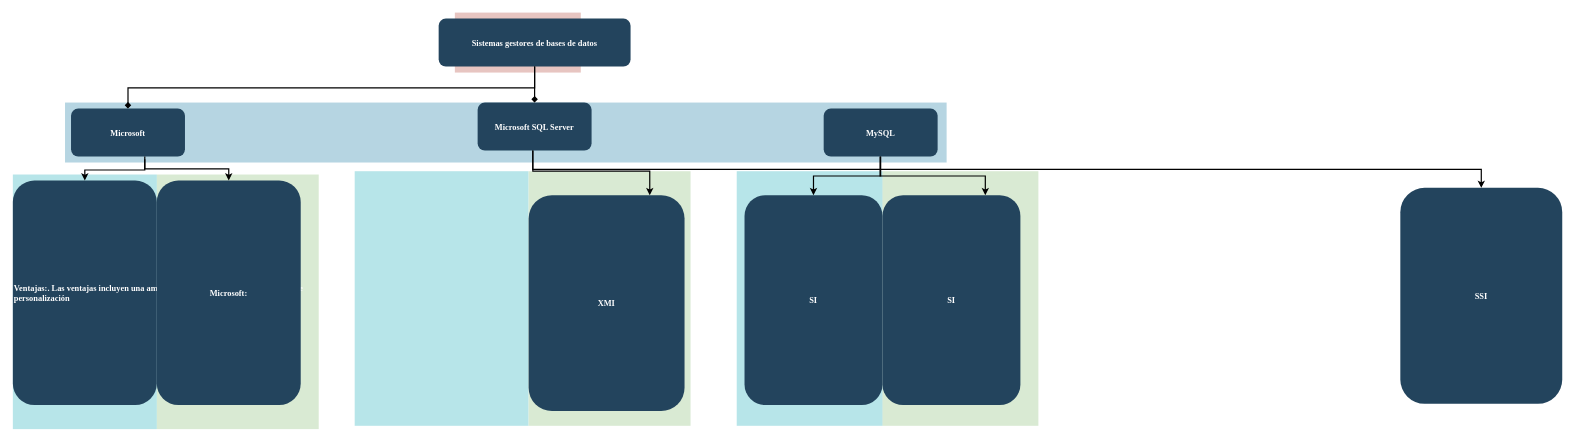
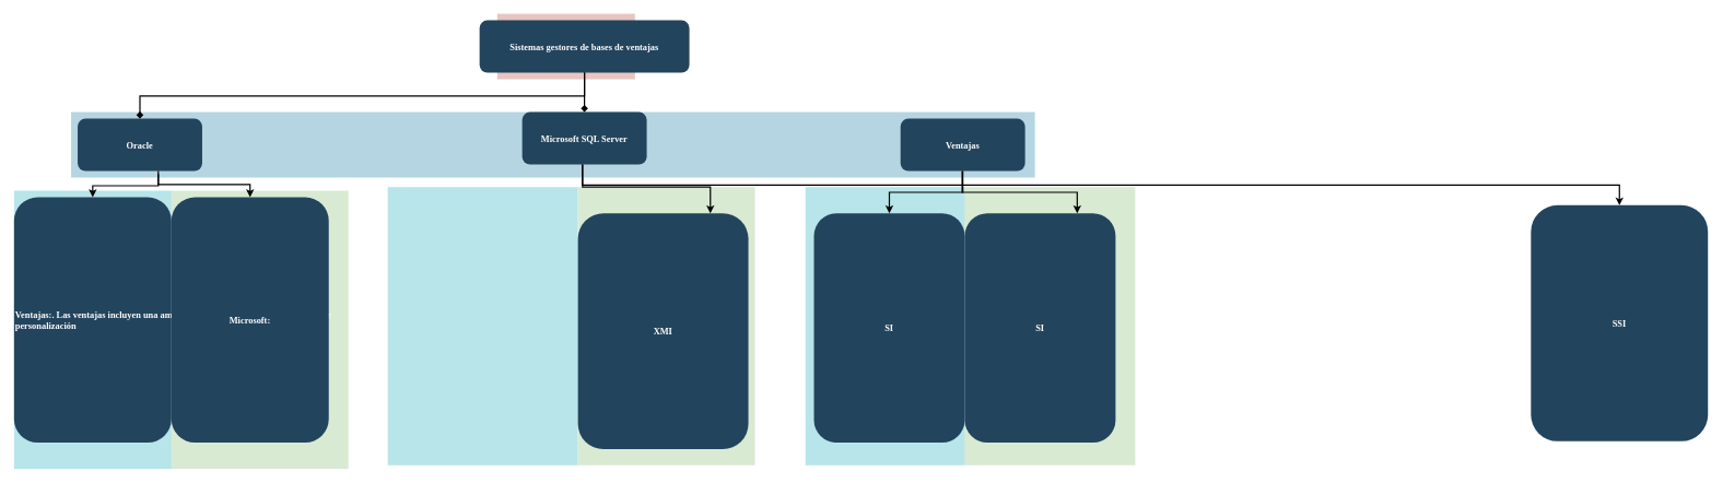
  <mxCell id="0" />
  <mxCell id="1" parent="0" />
  <mxCell id="2" value="" style="fillColor=#D9EAD3;strokeColor=none" vertex="1" parent="1"><mxGeometry x="1470" y="285" width="260" height="424.5" as="geometry" /></mxCell>
  <mxCell id="3" value="" style="fillColor=#12AAB5;strokeColor=none;opacity=30;" vertex="1" parent="1"><mxGeometry x="1227" y="285" width="243" height="424.5" as="geometry" /></mxCell>
  <mxCell id="4" value="" style="fillColor=#12AAB5;strokeColor=none;opacity=30;" vertex="1" parent="1"><mxGeometry x="590" y="285" width="290" height="424.5" as="geometry" /></mxCell>
  <mxCell id="5" value="" style="fillColor=#D9EAD3;strokeColor=none" vertex="1" parent="1"><mxGeometry x="880" y="285" width="270" height="424.5" as="geometry" /></mxCell>
  <mxCell id="6" value="" style="fillColor=#AE4132;strokeColor=none;opacity=30;" parent="1" vertex="1"><mxGeometry x="757" y="20.5" width="210" height="100.0" as="geometry" /></mxCell>
  <mxCell id="7" value="" style="fillColor=#10739E;strokeColor=none;opacity=30;" parent="1" vertex="1"><mxGeometry x="107" y="170.5" width="1470" height="100.0" as="geometry" /></mxCell>
  <mxCell id="8" value="" style="fillColor=#D9EAD3;strokeColor=none" parent="1" vertex="1"><mxGeometry x="260" y="290.5" width="270" height="424.5" as="geometry" /></mxCell>
  <mxCell id="9" value="" style="fillColor=#12AAB5;strokeColor=none;opacity=30;" parent="1" vertex="1"><mxGeometry x="20" y="290.5" width="240" height="424.5" as="geometry" /></mxCell>
- <mxCell id="10" value="Sistemas gestores de bases de datos" style="rounded=1;fillColor=#23445D;gradientColor=none;strokeColor=none;fontColor=#FFFFFF;fontStyle=1;fontFamily=Tahoma;fontSize=14" parent="1" vertex="1"><mxGeometry x="730" y="30.5" width="320" height="80" as="geometry" /></mxCell>
- <mxCell id="11" value="MySQL" style="rounded=1;fillColor=#23445D;gradientColor=none;strokeColor=none;fontColor=#FFFFFF;fontStyle=1;fontFamily=Tahoma;fontSize=14" parent="1" vertex="1"><mxGeometry x="1372" y="180.5" width="190" height="80" as="geometry" /></mxCell>
+ <mxCell id="10" value="Sistemas gestores de bases de ventajas" style="rounded=1;fillColor=#23445D;gradientColor=none;strokeColor=none;fontColor=#FFFFFF;fontStyle=1;fontFamily=Tahoma;fontSize=14" parent="1" vertex="1"><mxGeometry x="730" y="30.5" width="320" height="80" as="geometry" /></mxCell>
+ <mxCell id="11" value="Ventajas" style="rounded=1;fillColor=#23445D;gradientColor=none;strokeColor=none;fontColor=#FFFFFF;fontStyle=1;fontFamily=Tahoma;fontSize=14" parent="1" vertex="1"><mxGeometry x="1372" y="180.5" width="190" height="80" as="geometry" /></mxCell>
  <mxCell id="12" value="Microsoft SQL Server" style="rounded=1;fillColor=#23445D;gradientColor=none;strokeColor=none;fontColor=#FFFFFF;fontStyle=1;fontFamily=Tahoma;fontSize=14" parent="1" vertex="1"><mxGeometry x="795" y="170.5" width="190" height="80" as="geometry" /></mxCell>
- <mxCell id="13" value="Microsoft" style="rounded=1;fillColor=#23445D;gradientColor=none;strokeColor=none;fontColor=#FFFFFF;fontStyle=1;fontFamily=Tahoma;fontSize=14" parent="1" vertex="1"><mxGeometry x="117" y="180.5" width="190" height="80" as="geometry" /></mxCell>
+ <mxCell id="13" value="Oracle" style="rounded=1;fillColor=#23445D;gradientColor=none;strokeColor=none;fontColor=#FFFFFF;fontStyle=1;fontFamily=Tahoma;fontSize=14" parent="1" vertex="1"><mxGeometry x="117" y="180.5" width="190" height="80" as="geometry" /></mxCell>
  <mxCell id="14" value="Ventajas:. Las ventajas incluyen una amplia gama de herramientas y opciones de&#10;personalización" style="rounded=1;fillColor=#23445D;gradientColor=none;strokeColor=none;fontColor=#FFFFFF;fontStyle=1;fontFamily=Tahoma;fontSize=14;align=left;flipV=1;" parent="1" vertex="1"><mxGeometry x="20" y="300.5" width="240" height="374.5" as="geometry" /></mxCell>
  <mxCell id="15" value="Microsoft:" style="rounded=1;fillColor=#23445D;gradientColor=none;strokeColor=none;fontColor=#FFFFFF;fontStyle=1;fontFamily=Tahoma;fontSize=14" parent="1" vertex="1"><mxGeometry x="260" y="300.5" width="240" height="374.5" as="geometry" /></mxCell>
  <mxCell id="16" value="SSI" style="rounded=1;fillColor=#23445D;gradientColor=none;strokeColor=none;fontColor=#FFFFFF;fontStyle=1;fontFamily=Tahoma;fontSize=14" parent="1" vertex="1"><mxGeometry x="2333.5" y="312.75" width="270" height="360" as="geometry" /></mxCell>
  <mxCell id="17" value="XMI" style="rounded=1;fillColor=#23445D;gradientColor=none;strokeColor=none;fontColor=#FFFFFF;fontStyle=1;fontFamily=Tahoma;fontSize=14" parent="1" vertex="1"><mxGeometry x="880" y="325" width="260" height="360" as="geometry" /></mxCell>
  <mxCell id="18" value="SI" style="rounded=1;fillColor=#23445D;gradientColor=none;strokeColor=none;fontColor=#FFFFFF;fontStyle=1;fontFamily=Tahoma;fontSize=14" parent="1" vertex="1"><mxGeometry x="1240" y="325" width="230" height="350" as="geometry" /></mxCell>
  <mxCell id="19" value="" style="edgeStyle=elbowEdgeStyle;elbow=vertical;strokeWidth=2;rounded=0;endArrow=diamond;" parent="1" source="10" target="12" edge="1"><mxGeometry x="347" y="225.5" width="100" height="100" as="geometry"><mxPoint x="872" y="120.5" as="sourcePoint" /><mxPoint x="1477" y="190.5" as="targetPoint" /></mxGeometry></mxCell>
  <mxCell id="20" value="" style="edgeStyle=elbowEdgeStyle;elbow=vertical;strokeWidth=2;rounded=0;endArrow=diamond;" parent="1" source="10" target="13" edge="1"><mxGeometry x="-23" y="135.5" width="100" height="100" as="geometry"><mxPoint x="-13" y="80.5" as="sourcePoint" /><mxPoint x="87" y="-19.5" as="targetPoint" /></mxGeometry></mxCell>
  <mxCell id="21" value="" style="edgeStyle=elbowEdgeStyle;elbow=vertical;strokeWidth=2;rounded=0" parent="1" target="14" edge="1"><mxGeometry x="-23" y="135.5" width="100" height="100" as="geometry"><mxPoint x="240" y="265" as="sourcePoint" /><mxPoint x="87" y="-19.5" as="targetPoint" /></mxGeometry></mxCell>
  <mxCell id="22" value="" style="edgeStyle=elbowEdgeStyle;elbow=vertical;strokeWidth=2;rounded=0" parent="1" target="16" edge="1"><mxGeometry x="-23" y="135.5" width="100" height="100" as="geometry"><mxPoint x="887" y="250.5" as="sourcePoint" /><mxPoint x="662" y="315" as="targetPoint" /></mxGeometry></mxCell>
  <mxCell id="23" value="" style="edgeStyle=elbowEdgeStyle;elbow=vertical;strokeWidth=2;rounded=0" parent="1" edge="1"><mxGeometry x="-23" y="135.5" width="100" height="100" as="geometry"><mxPoint x="887" y="250.5" as="sourcePoint" /><mxPoint x="1082" y="325" as="targetPoint" /><Array as="points"><mxPoint x="890" y="285" /></Array></mxGeometry></mxCell>
  <mxCell id="24" value="" style="edgeStyle=elbowEdgeStyle;elbow=vertical;strokeWidth=2;rounded=0" parent="1" source="11" target="18" edge="1"><mxGeometry x="-23" y="135.5" width="100" height="100" as="geometry"><mxPoint x="-13" y="80.5" as="sourcePoint" /><mxPoint x="87" y="-19.5" as="targetPoint" /></mxGeometry></mxCell>
  <mxCell id="25" value="" style="edgeStyle=elbowEdgeStyle;elbow=vertical;strokeWidth=2;rounded=0;entryX=0.75;entryY=0;entryDx=0;entryDy=0;" parent="1" edge="1"><mxGeometry x="-23" y="135.5" width="100" height="100" as="geometry"><mxPoint x="1466" y="260.5" as="sourcePoint" /><mxPoint x="1641.5" y="325" as="targetPoint" /></mxGeometry></mxCell>
  <mxCell id="26" value="" style="edgeStyle=elbowEdgeStyle;elbow=vertical;strokeWidth=2;rounded=0;" edge="1" parent="1" target="15"><mxGeometry x="-23" y="135.5" width="100" height="100" as="geometry"><mxPoint x="240" y="260.5" as="sourcePoint" /><mxPoint x="160" y="300.5" as="targetPoint" /></mxGeometry></mxCell>
  <mxCell id="27" value="SI" style="rounded=1;fillColor=#23445D;gradientColor=none;strokeColor=none;fontColor=#FFFFFF;fontStyle=1;fontFamily=Tahoma;fontSize=14" vertex="1" parent="1"><mxGeometry x="1470" y="325" width="230" height="350" as="geometry" /></mxCell>
